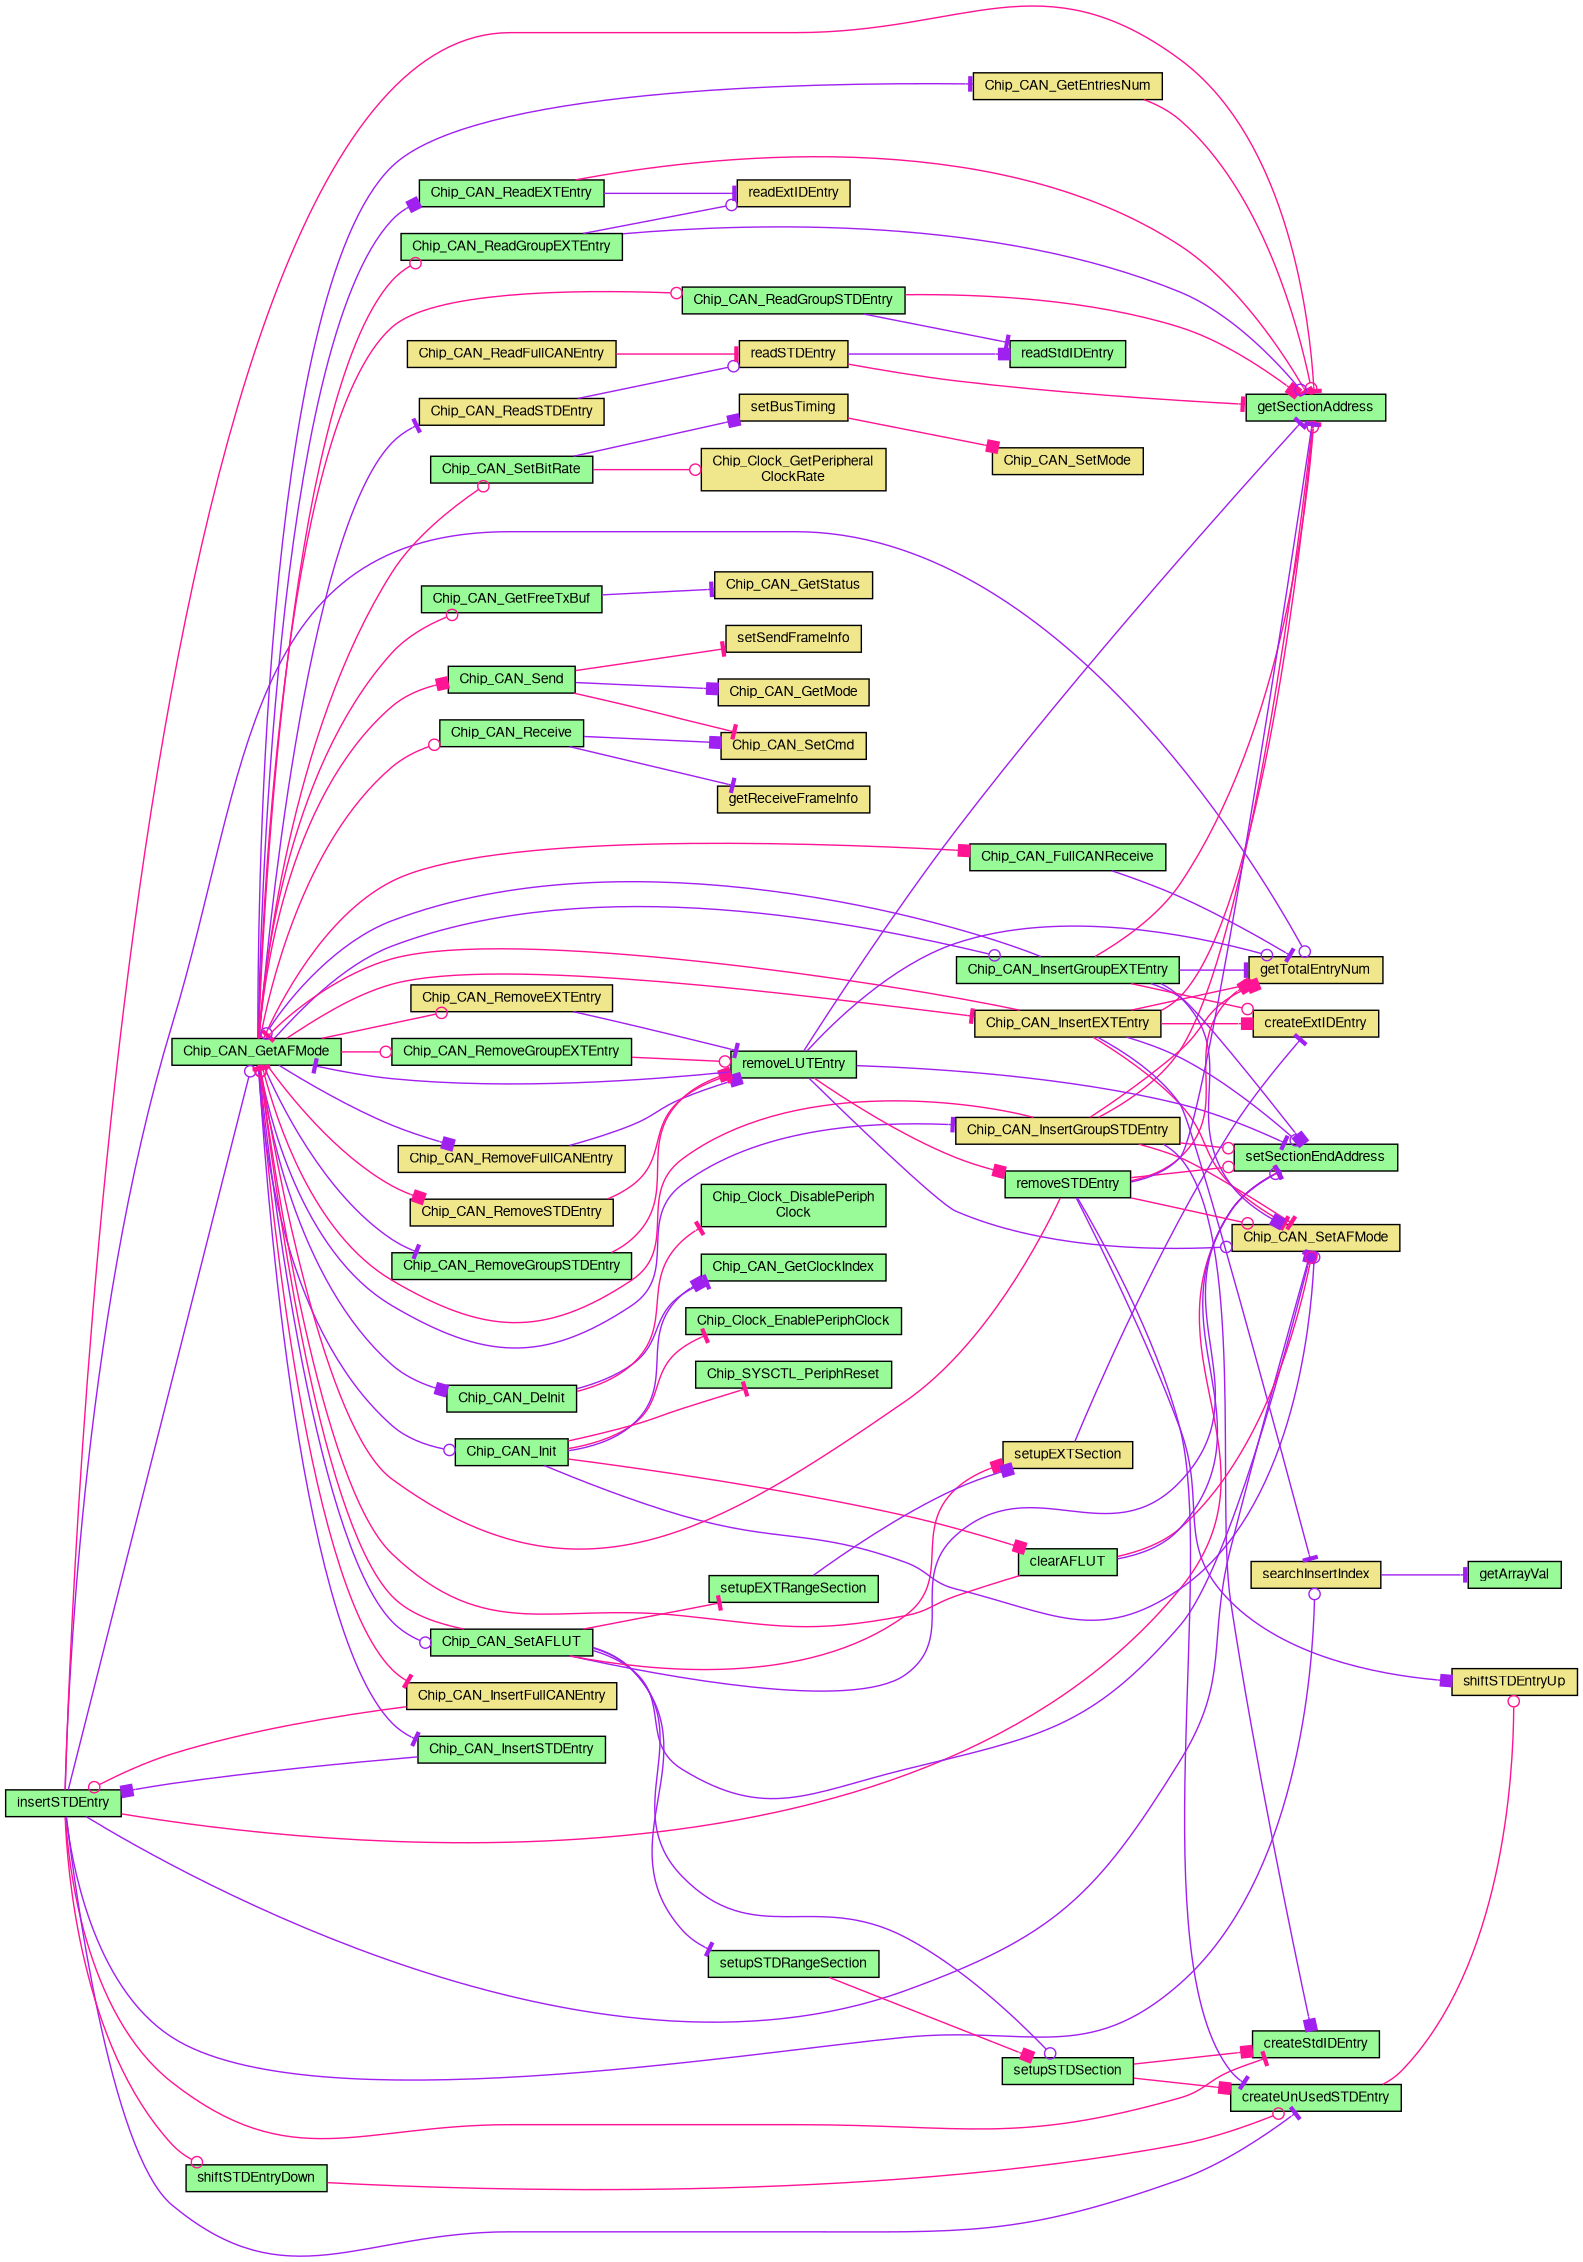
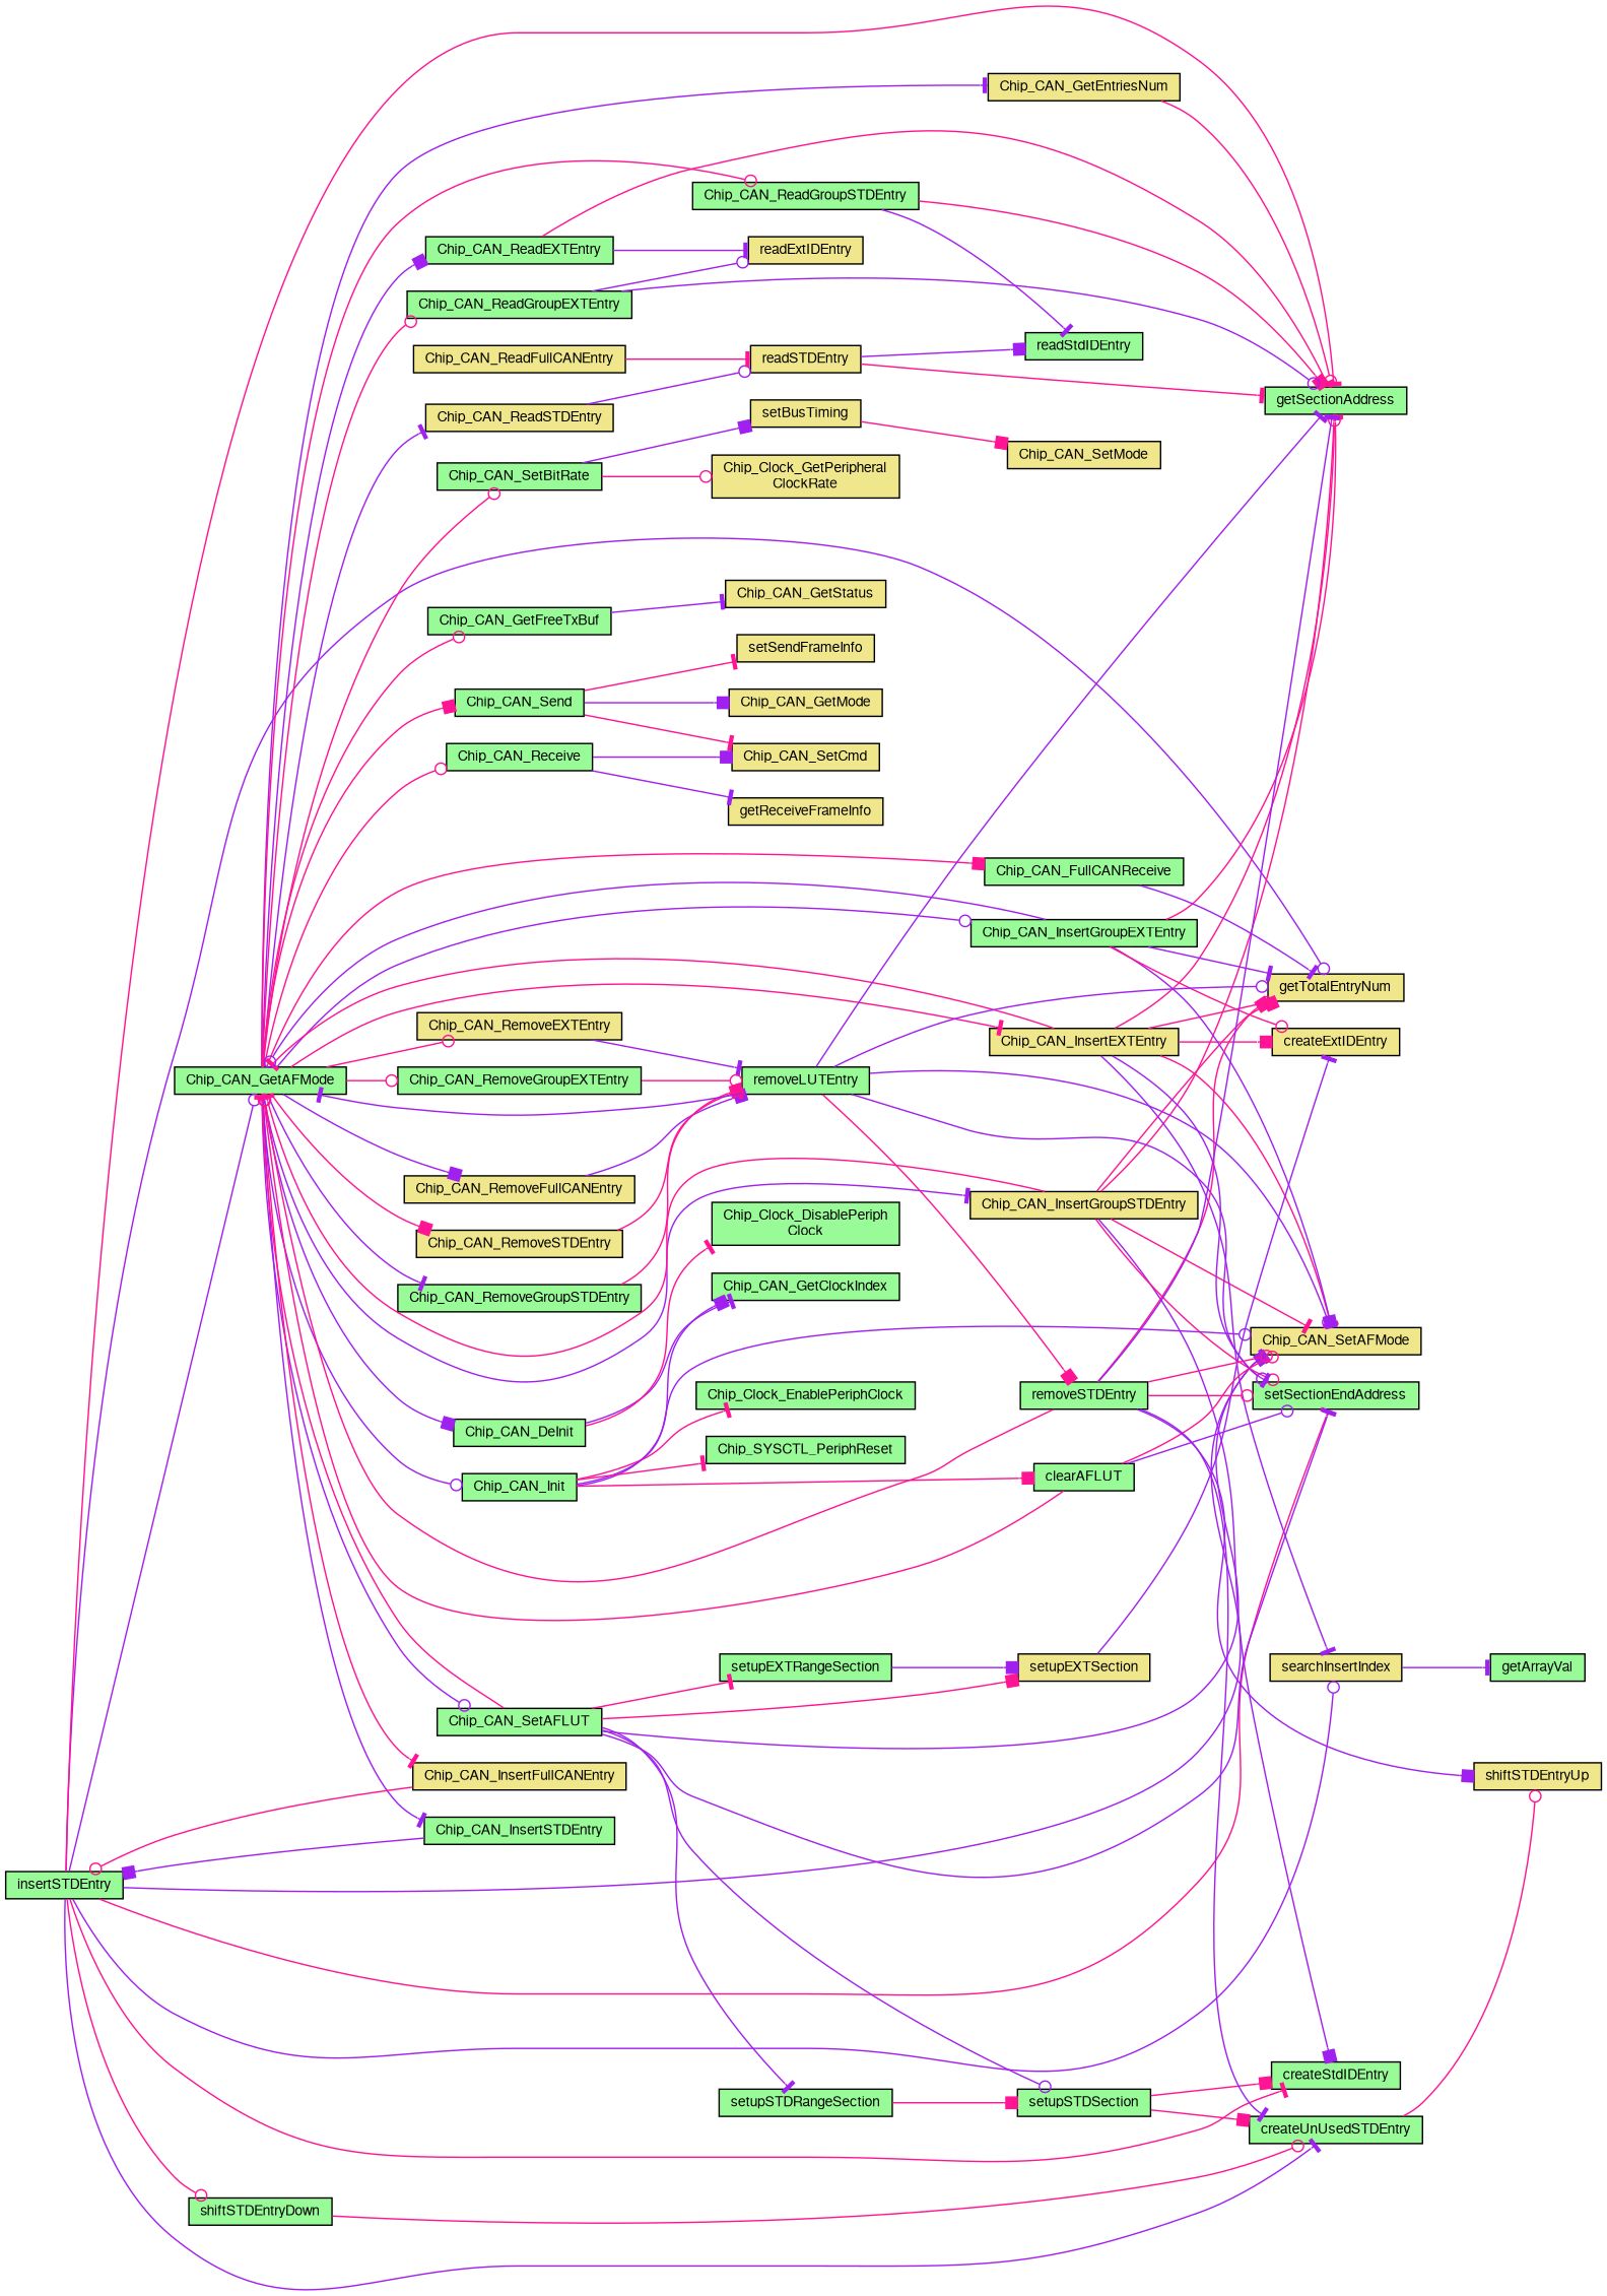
  digraph {
    rankdir=LR
    node [color=black fillcolor=palegreen fontname=FreeSans fontsize=10 shape=record style=filled]
    edge [arrowhead=tee color=deeppink fontname=FreeSans fontsize=10 labelfontname=FreeSans labelfontsize=10 style=solid]
    n1 [fontcolor=black height=0.2 label=insertSTDEntry width=0.4]
    n2 [height=0.2 label=Chip_CAN_GetAFMode width=0.4]
    n3 [fillcolor=khaki height=0.2 label=Chip_CAN_SetAFMode width=0.4]
    n4 [height=0.2 label=createStdIDEntry width=0.4]
    n5 [height=0.2 label=createUnUsedSTDEntry width=0.4]
    n6 [height=0.2 label=setSectionEndAddress width=0.4]
    n7 [fillcolor=khaki height=0.2 label=getTotalEntryNum width=0.4]
    n8 [height=0.2 label=getSectionAddress width=0.4]
    n9 [fillcolor=khaki height=0.2 label=searchInsertIndex width=0.4]
    n10 [height=0.2 label=shiftSTDEntryDown width=0.4]
    n11 [height=0.2 label=Chip_CAN_SetAFLUT width=0.4]
    n12 [fillcolor=khaki height=0.2 label=Chip_CAN_InsertFullCANEntry width=0.4]
    n13 [height=0.2 label=Chip_CAN_InsertSTDEntry width=0.4]
    n14 [fillcolor=khaki height=0.2 label=Chip_CAN_InsertGroupSTDEntry width=0.4]
    n15 [fillcolor=khaki height=0.2 label=Chip_CAN_InsertEXTEntry width=0.4]
    n16 [height=0.2 label=Chip_CAN_InsertGroupEXTEntry width=0.4]
    n17 [fillcolor=khaki height=0.2 label=Chip_CAN_RemoveFullCANEntry width=0.4]
    n18 [fillcolor=khaki height=0.2 label=Chip_CAN_RemoveSTDEntry width=0.4]
    n19 [height=0.2 label=Chip_CAN_RemoveGroupSTDEntry width=0.4]
    n20 [fillcolor=khaki height=0.2 label=Chip_CAN_RemoveEXTEntry width=0.4]
    n21 [height=0.2 label=Chip_CAN_RemoveGroupEXTEntry width=0.4]
    n22 [fillcolor=khaki height=0.2 label=Chip_CAN_GetEntriesNum width=0.4]
    n23 [fillcolor=khaki height=0.2 label=Chip_CAN_ReadSTDEntry width=0.4]
    n24 [height=0.2 label=Chip_CAN_ReadGroupSTDEntry width=0.4]
    n25 [height=0.2 label=Chip_CAN_ReadEXTEntry width=0.4]
    n26 [height=0.2 label=Chip_CAN_ReadGroupEXTEntry width=0.4]
    n27 [height=0.2 label=Chip_CAN_Init width=0.4]
    n28 [height=0.2 label=Chip_CAN_DeInit width=0.4]
    n29 [height=0.2 label=Chip_CAN_SetBitRate width=0.4]
    n30 [height=0.2 label=Chip_CAN_GetFreeTxBuf width=0.4]
    n31 [height=0.2 label=Chip_CAN_Send width=0.4]
    n32 [height=0.2 label=Chip_CAN_Receive width=0.4]
    n33 [height=0.2 label=Chip_CAN_FullCANReceive width=0.4]
    n34 [fillcolor=khaki height=0.2 label=shiftSTDEntryUp width=0.4]
    n35 [height=0.2 label=getArrayVal width=0.4]
    n36 [height=0.2 label=setupSTDSection width=0.4]
    n37 [height=0.2 label=setupSTDRangeSection width=0.4]
    n38 [fillcolor=khaki height=0.2 label=setupEXTSection width=0.4]
    n39 [height=0.2 label=setupEXTRangeSection width=0.4]
    n40 [fillcolor=khaki height=0.2 label=createExtIDEntry width=0.4]
    n41 [height=0.2 label=removeLUTEntry width=0.4]
    n42 [fillcolor=khaki height=0.2 label=Chip_CAN_ReadFullCANEntry width=0.4]
    n43 [fillcolor=khaki height=0.2 label=readSTDEntry width=0.4]
    n44 [height=0.2 label=readStdIDEntry width=0.4]
    n45 [fillcolor=khaki height=0.2 label=readExtIDEntry width=0.4]
    n46 [height=0.2 label=Chip_Clock_EnablePeriphClock width=0.4]
    n47 [height=0.2 label=Chip_CAN_GetClockIndex width=0.4]
    n48 [height=0.2 label=Chip_SYSCTL_PeriphReset width=0.4]
    n49 [height=0.2 label=clearAFLUT width=0.4]
    n50 [height=0.2 label="Chip_Clock_DisablePeriph\lClock" width=0.4]
    n51 [fillcolor=khaki height=0.2 label="Chip_Clock_GetPeripheral\lClockRate" width=0.4]
    n52 [fillcolor=khaki height=0.2 label=setBusTiming width=0.4]
    n53 [fillcolor=khaki height=0.2 label=Chip_CAN_GetStatus width=0.4]
    n54 [fillcolor=khaki height=0.2 label=setSendFrameInfo width=0.4]
    n55 [fillcolor=khaki height=0.2 label=Chip_CAN_GetMode width=0.4]
    n56 [fillcolor=khaki height=0.2 label=Chip_CAN_SetCmd width=0.4]
    n57 [fillcolor=khaki height=0.2 label=getReceiveFrameInfo width=0.4]
    n58 [height=0.2 label=removeSTDEntry width=0.4]
    n59 [fillcolor=khaki height=0.2 label=Chip_CAN_SetMode width=0.4]
    n1 -> n2 [arrowhead=odot color=purple]
    n1 -> n3 [color=purple]
    n1 -> n4
    n1 -> n5 [color=purple]
    n1 -> n6
    n1 -> n7 [arrowhead=odot color=purple]
    n1 -> n8
    n1 -> n9 [arrowhead=odot color=purple]
    n1 -> n10 [arrowhead=odot]
    n2 -> n11 [arrowhead=odot color=purple]
    n2 -> n12
    n2 -> n13 [color=purple]
    n2 -> n14 [color=purple]
    n2 -> n15
    n2 -> n16 [arrowhead=odot color=purple]
    n2 -> n17 [arrowhead=box color=purple]
    n2 -> n18 [arrowhead=box]
    n2 -> n19 [color=purple]
    n2 -> n20 [arrowhead=odot]
    n2 -> n21 [arrowhead=odot]
    n2 -> n22 [color=purple]
    n2 -> n23 [color=purple]
    n2 -> n24 [arrowhead=odot]
    n2 -> n25 [arrowhead=box color=purple]
    n2 -> n26 [arrowhead=odot]
    n2 -> n27 [arrowhead=odot color=purple]
    n2 -> n28 [arrowhead=box color=purple]
    n2 -> n29 [arrowhead=odot]
    n2 -> n30 [arrowhead=odot]
    n2 -> n31 [arrowhead=box]
    n2 -> n32 [arrowhead=odot]
    n2 -> n33 [arrowhead=box]
    n5 -> n34 [arrowhead=odot]
    n9 -> n35 [color=purple]
    n10 -> n5 [arrowhead=odot]
    n11 -> n2
    n11 -> n3 [arrowhead=box color=purple]
    n11 -> n6 [color=purple]
    n11 -> n36 [arrowhead=odot color=purple]
    n11 -> n37 [color=purple]
    n11 -> n38 [arrowhead=box]
    n11 -> n39
    n12 -> n1 [arrowhead=odot]
    n13 -> n1 [arrowhead=box color=purple]
    n14 -> n2
    n14 -> n3
    n14 -> n4 [arrowhead=box color=purple]
    n14 -> n6 [arrowhead=odot]
    n14 -> n7 [arrowhead=box]
    n14 -> n8
    n15 -> n2
    n15 -> n3
    n15 -> n6 [arrowhead=odot color=purple]
    n15 -> n7 [arrowhead=odot]
    n15 -> n8 [arrowhead=odot]
    n15 -> n9 [color=purple]
    n15 -> n40 [arrowhead=box]
    n16 -> n2 [arrowhead=odot color=purple]
    n16 -> n3 [arrowhead=box color=purple]
-   n16 -> n6 [arrowhead=box color=purple]
    n16 -> n7 [color=purple]
    n16 -> n8
    n16 -> n40 [arrowhead=odot]
    n17 -> n41 [arrowhead=box color=purple]
    n18 -> n41
    n19 -> n41 [arrowhead=box]
    n20 -> n41 [color=purple]
    n21 -> n41 [arrowhead=odot]
    n22 -> n8 [arrowhead=odot]
    n23 -> n43 [arrowhead=odot color=purple]
    n24 -> n8 [arrowhead=box]
    n24 -> n44 [color=purple]
    n25 -> n8
    n25 -> n45 [color=purple]
    n26 -> n8 [arrowhead=odot color=purple]
    n26 -> n45 [arrowhead=odot color=purple]
    n27 -> n3 [arrowhead=odot color=purple]
    n27 -> n46
    n27 -> n47 [arrowhead=box color=purple]
    n27 -> n48
    n27 -> n49 [arrowhead=box]
    n28 -> n47 [color=purple]
    n28 -> n50
    n29 -> n51 [arrowhead=odot]
    n29 -> n52 [arrowhead=box color=purple]
    n30 -> n53 [color=purple]
    n31 -> n54
    n31 -> n55 [arrowhead=box color=purple]
    n31 -> n56
    n32 -> n56 [arrowhead=box color=purple]
    n32 -> n57 [color=purple]
    n33 -> n7 [color=purple]
    n36 -> n4 [arrowhead=box]
    n36 -> n5 [arrowhead=box]
    n37 -> n36 [arrowhead=box]
    n38 -> n40 [color=purple]
    n39 -> n38 [arrowhead=box color=purple]
    n41 -> n2 [color=purple]
    n41 -> n3 [arrowhead=odot color=purple]
    n41 -> n6 [color=purple]
    n41 -> n7 [arrowhead=odot color=purple]
    n41 -> n8 [color=purple]
    n41 -> n58 [arrowhead=box]
    n42 -> n43
    n43 -> n8
    n43 -> n44 [arrowhead=box color=purple]
    n49 -> n2 [arrowhead=odot]
    n49 -> n3 [arrowhead=odot]
    n49 -> n6 [arrowhead=odot color=purple]
    n52 -> n59 [arrowhead=box]
    n58 -> n2 [arrowhead=odot]
    n58 -> n3 [arrowhead=odot]
    n58 -> n5 [color=purple]
    n58 -> n6 [arrowhead=odot]
    n58 -> n7 [arrowhead=box]
    n58 -> n8 [color=purple]
    n58 -> n34 [arrowhead=box color=purple]
  }
